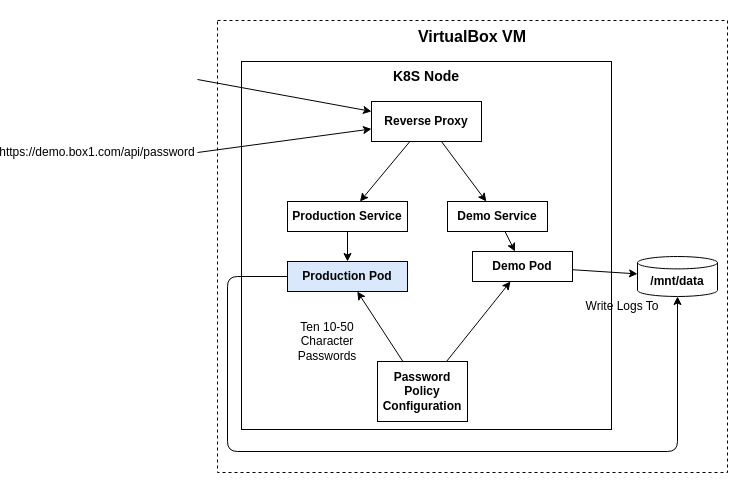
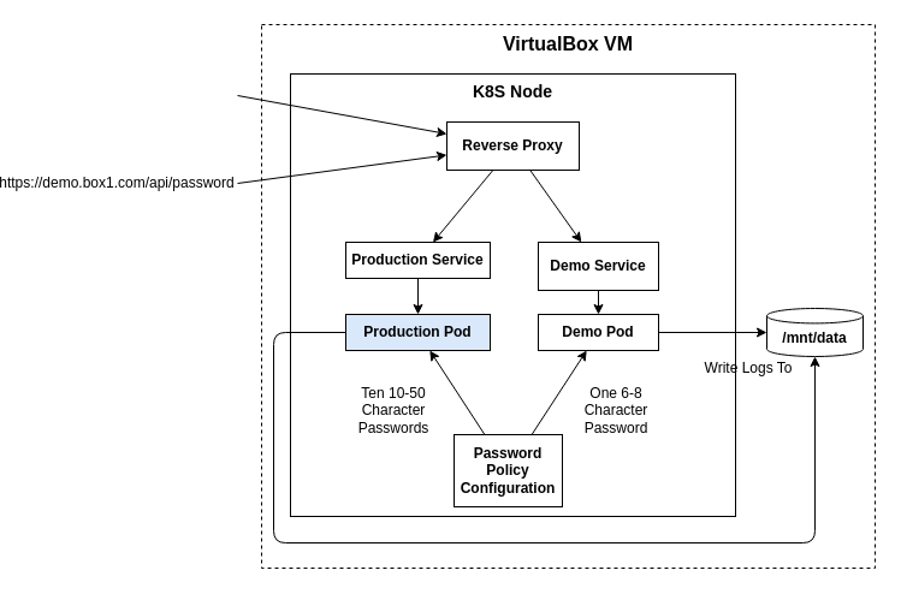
  <mxCell id="0" />
  <mxCell id="1" parent="0" />
  <mxCell id="2" value="VirtualBox VM" style="rounded=0;whiteSpace=wrap;html=1;shadow=0;fontSize=16;dashed=1;verticalAlign=top;fontStyle=1" vertex="1" parent="1"><mxGeometry x="160" y="20" width="510" height="452" as="geometry" /></mxCell>
  <mxCell id="3" value="K8S Node" style="rounded=0;whiteSpace=wrap;html=1;shadow=0;verticalAlign=top;fontStyle=1;fontSize=14;" vertex="1" parent="1"><mxGeometry x="184" y="61" width="370" height="368" as="geometry" /></mxCell>
- <mxCell id="4" value="Demo Pod" style="rounded=0;whiteSpace=wrap;html=1;shadow=0;fontStyle=1" vertex="1" parent="1"><mxGeometry x="415" y="251" width="100" height="30" as="geometry" /></mxCell>
+ <mxCell id="4" value="Demo Pod" style="rounded=0;whiteSpace=wrap;html=1;shadow=0;fontStyle=1" vertex="1" parent="1"><mxGeometry x="390" y="261" width="100" height="30" as="geometry" /></mxCell>
  <mxCell id="5" value="Production Pod" style="rounded=0;whiteSpace=wrap;html=1;shadow=0;fontStyle=1;fillColor=#dae8fc;" vertex="1" parent="1"><mxGeometry x="230" y="261" width="120" height="30" as="geometry" /></mxCell>
- <mxCell id="6" value="Demo Service" style="rounded=0;whiteSpace=wrap;html=1;shadow=0;fontStyle=1" vertex="1" parent="1"><mxGeometry x="390" y="201" width="100" height="30" as="geometry" /></mxCell>
+ <mxCell id="6" value="Demo Service" style="rounded=0;whiteSpace=wrap;html=1;shadow=0;fontStyle=1" vertex="1" parent="1"><mxGeometry x="390" y="201" width="100" height="40" as="geometry" /></mxCell>
  <mxCell id="7" value="Production Service" style="rounded=0;whiteSpace=wrap;html=1;shadow=0;fontStyle=1" vertex="1" parent="1"><mxGeometry x="230" y="201" width="120" height="30" as="geometry" /></mxCell>
  <mxCell id="8" value="/mnt/data" style="shape=cylinder3;whiteSpace=wrap;html=1;boundedLbl=1;backgroundOutline=1;size=6.2;shadow=0;fontStyle=1" vertex="1" parent="1"><mxGeometry x="580" y="256" width="80" height="40" as="geometry" /></mxCell>
  <mxCell id="9" value="Reverse Proxy" style="rounded=0;whiteSpace=wrap;html=1;shadow=0;fontStyle=1" vertex="1" parent="1"><mxGeometry x="314" y="101" width="110" height="40" as="geometry" /></mxCell>
  <mxCell id="10" value="Password Policy Configuration" style="rounded=0;whiteSpace=wrap;html=1;shadow=0;fontStyle=1" vertex="1" parent="1"><mxGeometry x="320" y="361" width="90" height="60" as="geometry" /></mxCell>
  <mxCell id="11" value="https://demo.box1.com/api/password" style="text;html=1;strokeColor=none;fillColor=none;align=center;verticalAlign=middle;whiteSpace=wrap;rounded=0;shadow=0;" vertex="1" parent="1"><mxGeometry x="20" y="142" width="40" height="20" as="geometry" /></mxCell>
  <mxCell id="12" value="" style="endArrow=classic;html=1;" edge="1" parent="1" target="9"><mxGeometry width="50" height="50" relative="1" as="geometry"><mxPoint x="140" y="152" as="sourcePoint" /><mxPoint x="314" y="141.146" as="targetPoint" /></mxGeometry></mxCell>
  <mxCell id="13" value="" style="endArrow=classic;html=1;" edge="1" parent="1" target="9"><mxGeometry width="50" height="50" relative="1" as="geometry"><mxPoint x="140" y="79" as="sourcePoint" /><mxPoint x="284" y="111.563" as="targetPoint" /></mxGeometry></mxCell>
  <mxCell id="14" value="" style="endArrow=classic;html=1;" edge="1" parent="1" source="9" target="7"><mxGeometry width="50" height="50" relative="1" as="geometry"><mxPoint x="530" y="331" as="sourcePoint" /><mxPoint x="580" y="281" as="targetPoint" /></mxGeometry></mxCell>
  <mxCell id="15" value="" style="endArrow=classic;html=1;" edge="1" parent="1" source="9" target="6"><mxGeometry width="50" height="50" relative="1" as="geometry"><mxPoint x="530" y="331" as="sourcePoint" /><mxPoint x="580" y="281" as="targetPoint" /></mxGeometry></mxCell>
  <mxCell id="16" value="" style="endArrow=classic;html=1;" edge="1" parent="1" source="7" target="5"><mxGeometry width="50" height="50" relative="1" as="geometry"><mxPoint x="460" y="331" as="sourcePoint" /><mxPoint x="510" y="281" as="targetPoint" /></mxGeometry></mxCell>
  <mxCell id="17" value="" style="endArrow=classic;html=1;" edge="1" parent="1" source="6" target="4"><mxGeometry width="50" height="50" relative="1" as="geometry"><mxPoint x="460" y="331" as="sourcePoint" /><mxPoint x="510" y="281" as="targetPoint" /></mxGeometry></mxCell>
  <mxCell id="18" value="" style="endArrow=classic;html=1;" edge="1" parent="1" source="10" target="4"><mxGeometry width="50" height="50" relative="1" as="geometry"><mxPoint x="450" y="411" as="sourcePoint" /><mxPoint x="500" y="361" as="targetPoint" /></mxGeometry></mxCell>
  <mxCell id="19" value="" style="endArrow=classic;html=1;" edge="1" parent="1" source="10" target="5"><mxGeometry width="50" height="50" relative="1" as="geometry"><mxPoint x="250" y="401" as="sourcePoint" /><mxPoint x="300" y="351" as="targetPoint" /></mxGeometry></mxCell>
  <mxCell id="20" value="" style="endArrow=classic;html=1;exitX=0;exitY=0.5;exitDx=0;exitDy=0;" edge="1" parent="1" source="5" target="8"><mxGeometry width="50" height="50" relative="1" as="geometry"><mxPoint x="450" y="271" as="sourcePoint" /><mxPoint x="500" y="221" as="targetPoint" /><Array as="points"><mxPoint x="170" y="276" /><mxPoint x="170" y="451" /><mxPoint x="620" y="451" /></Array></mxGeometry></mxCell>
  <mxCell id="21" value="" style="endArrow=classic;html=1;" edge="1" parent="1" source="4" target="8"><mxGeometry width="50" height="50" relative="1" as="geometry"><mxPoint x="420" y="271" as="sourcePoint" /><mxPoint x="470" y="221" as="targetPoint" /></mxGeometry></mxCell>
  <mxCell id="22" value="Write Logs To" style="text;html=1;strokeColor=none;fillColor=none;align=center;verticalAlign=middle;whiteSpace=wrap;rounded=0;shadow=0;" vertex="1" parent="1"><mxGeometry x="520" y="296" width="90" height="20" as="geometry" /></mxCell>
  <mxCell id="23" value="Ten 10-50 Character Passwords" style="text;html=1;strokeColor=none;fillColor=none;align=center;verticalAlign=middle;whiteSpace=wrap;rounded=0;shadow=0;" vertex="1" parent="1"><mxGeometry x="250" y="331" width="40" height="20" as="geometry" /></mxCell>
+ <mxCell id="24" value="One 6-8 Character Password" style="text;html=1;strokeColor=none;fillColor=none;align=center;verticalAlign=middle;whiteSpace=wrap;rounded=0;shadow=0;" vertex="1" parent="1"><mxGeometry x="435" y="331" width="40" height="20" as="geometry" /></mxCell>
